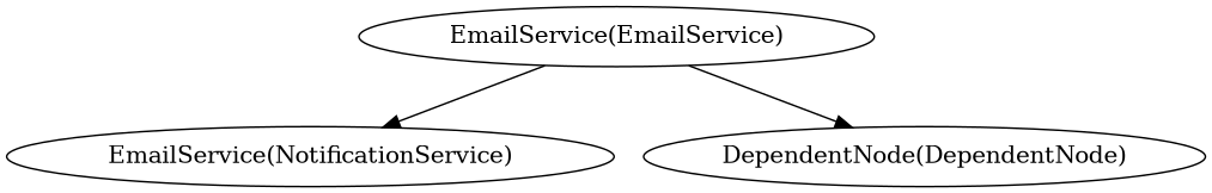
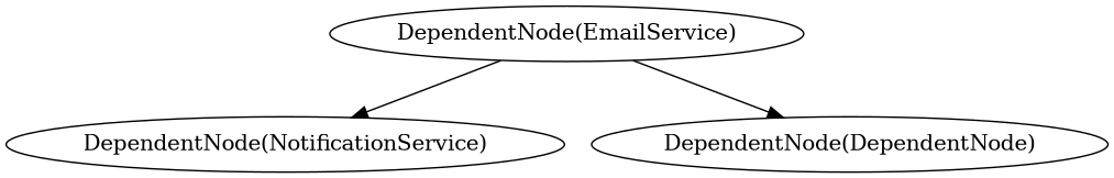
  digraph {
    edge [color=black]
-   n1 [color=black label="EmailService(EmailService)"]
-   "DependentNode(NotificationService)" [label="EmailService(NotificationService)"]
+   n1 [color=black label="DependentNode(EmailService)"]
+   "DependentNode(NotificationService)"
    n3 [label="DependentNode(DependentNode)"]
    n1 -> "DependentNode(NotificationService)"
    n1 -> n3
  }
